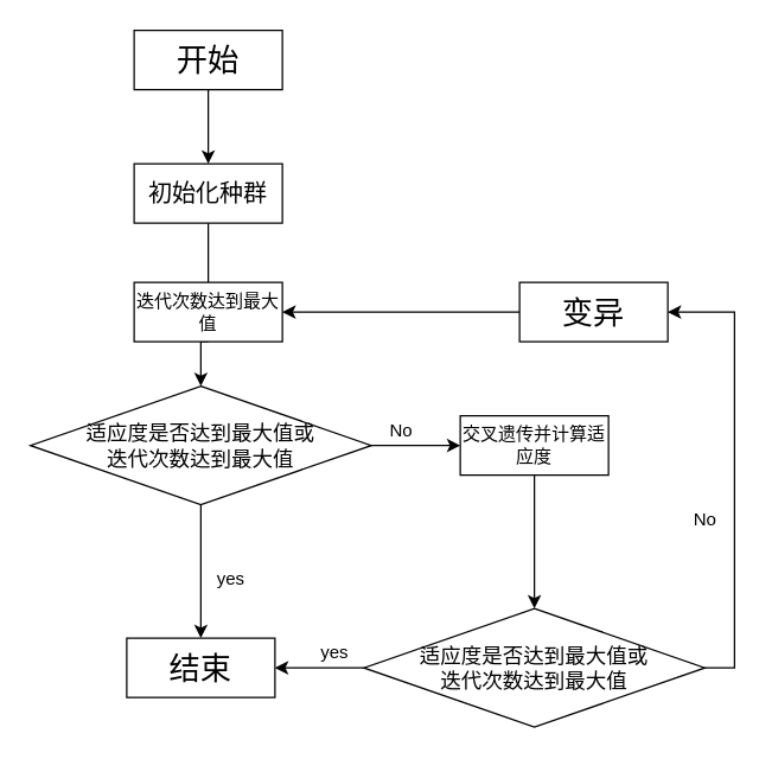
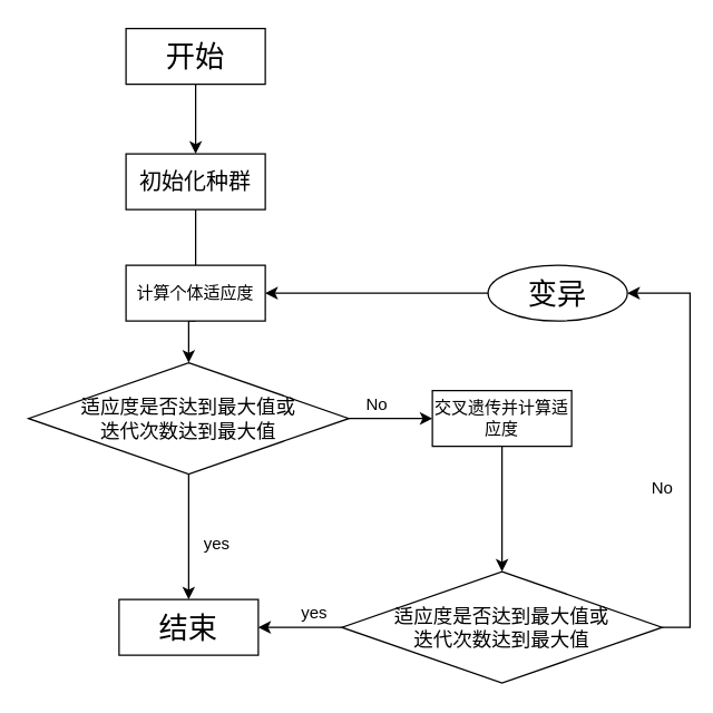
  <mxCell id="0" />
  <mxCell id="1" parent="0" />
  <mxCell id="2" style="edgeStyle=orthogonalEdgeStyle;rounded=0;orthogonalLoop=1;jettySize=auto;html=1;exitX=0.5;exitY=1;exitDx=0;exitDy=0;entryX=0.5;entryY=0;entryDx=0;entryDy=0;fontSize=12;" edge="1" parent="1" source="3" target="5"><mxGeometry relative="1" as="geometry" /></mxCell>
  <mxCell id="3" value="开始" style="rounded=0;whiteSpace=wrap;html=1;fontSize=21;" vertex="1" parent="1"><mxGeometry x="90" y="20" width="100" height="40" as="geometry" /></mxCell>
  <mxCell id="4" style="edgeStyle=orthogonalEdgeStyle;rounded=0;orthogonalLoop=1;jettySize=auto;html=1;exitX=0.5;exitY=1;exitDx=0;exitDy=0;entryX=0.5;entryY=0;entryDx=0;entryDy=0;fontSize=12;endArrow=none;" edge="1" parent="1" source="5" target="7"><mxGeometry relative="1" as="geometry" /></mxCell>
  <mxCell id="5" value="初始化种群" style="rounded=0;whiteSpace=wrap;html=1;fontSize=16;" vertex="1" parent="1"><mxGeometry x="90" y="110" width="100" height="40" as="geometry" /></mxCell>
  <mxCell id="6" style="edgeStyle=orthogonalEdgeStyle;rounded=0;orthogonalLoop=1;jettySize=auto;html=1;exitX=0.5;exitY=1;exitDx=0;exitDy=0;entryX=0.5;entryY=0;entryDx=0;entryDy=0;fontSize=12;" edge="1" parent="1" source="7" target="10"><mxGeometry relative="1" as="geometry" /></mxCell>
- <mxCell id="7" value="迭代次数达到最大值" style="rounded=0;whiteSpace=wrap;html=1;fontSize=12;" vertex="1" parent="1"><mxGeometry x="90" y="190" width="100" height="40" as="geometry" /></mxCell>
+ <mxCell id="7" value="计算个体适应度" style="rounded=0;whiteSpace=wrap;html=1;fontSize=12;" vertex="1" parent="1"><mxGeometry x="90" y="190" width="100" height="40" as="geometry" /></mxCell>
  <mxCell id="8" style="edgeStyle=orthogonalEdgeStyle;rounded=0;orthogonalLoop=1;jettySize=auto;html=1;exitX=0.5;exitY=1;exitDx=0;exitDy=0;entryX=0.5;entryY=0;entryDx=0;entryDy=0;fontSize=12;" edge="1" parent="1" source="10" target="11"><mxGeometry relative="1" as="geometry" /></mxCell>
  <mxCell id="9" style="edgeStyle=orthogonalEdgeStyle;rounded=0;orthogonalLoop=1;jettySize=auto;html=1;exitX=1;exitY=0.5;exitDx=0;exitDy=0;entryX=0;entryY=0.5;entryDx=0;entryDy=0;fontSize=12;" edge="1" parent="1" source="10" target="13"><mxGeometry relative="1" as="geometry" /></mxCell>
  <mxCell id="10" value="&lt;font style=&quot;font-size: 14px;&quot;&gt;适应度是否达到最大值或&lt;br&gt;迭代次数达到最大值&lt;/font&gt;" style="rhombus;whiteSpace=wrap;html=1;fontSize=14;" vertex="1" parent="1"><mxGeometry x="20" y="260" width="230" height="80" as="geometry" /></mxCell>
  <mxCell id="11" value="结束" style="rounded=0;whiteSpace=wrap;html=1;fontSize=21;" vertex="1" parent="1"><mxGeometry x="85" y="430" width="100" height="40" as="geometry" /></mxCell>
  <mxCell id="12" style="edgeStyle=orthogonalEdgeStyle;rounded=0;orthogonalLoop=1;jettySize=auto;html=1;exitX=0.5;exitY=1;exitDx=0;exitDy=0;entryX=0.5;entryY=0;entryDx=0;entryDy=0;fontSize=12;" edge="1" parent="1" source="13" target="18"><mxGeometry relative="1" as="geometry" /></mxCell>
  <mxCell id="13" value="交叉遗传并计算适应度" style="rounded=0;whiteSpace=wrap;html=1;fontSize=12;" vertex="1" parent="1"><mxGeometry x="310" y="280" width="100" height="40" as="geometry" /></mxCell>
  <mxCell id="14" style="edgeStyle=orthogonalEdgeStyle;rounded=0;orthogonalLoop=1;jettySize=auto;html=1;exitX=0;exitY=0.5;exitDx=0;exitDy=0;entryX=1;entryY=0.5;entryDx=0;entryDy=0;fontSize=12;" edge="1" parent="1" source="15" target="7"><mxGeometry relative="1" as="geometry" /></mxCell>
- <mxCell id="15" value="变异" style="rounded=0;whiteSpace=wrap;html=1;fontSize=21;" vertex="1" parent="1"><mxGeometry x="350" y="190" width="100" height="40" as="geometry" /></mxCell>
+ <mxCell id="15" value="变异" style="ellipse;whiteSpace=wrap;html=1;fontSize=21;" vertex="1" parent="1"><mxGeometry x="350" y="190" width="100" height="40" as="geometry" /></mxCell>
  <mxCell id="16" style="edgeStyle=orthogonalEdgeStyle;rounded=0;orthogonalLoop=1;jettySize=auto;html=1;exitX=0;exitY=0.5;exitDx=0;exitDy=0;entryX=1;entryY=0.5;entryDx=0;entryDy=0;fontSize=12;" edge="1" parent="1" source="18" target="11"><mxGeometry relative="1" as="geometry" /></mxCell>
  <mxCell id="17" style="edgeStyle=orthogonalEdgeStyle;rounded=0;orthogonalLoop=1;jettySize=auto;html=1;exitX=1;exitY=0.5;exitDx=0;exitDy=0;entryX=1;entryY=0.5;entryDx=0;entryDy=0;fontSize=12;" edge="1" parent="1" source="18" target="15"><mxGeometry relative="1" as="geometry" /></mxCell>
  <mxCell id="18" value="&lt;font style=&quot;font-size: 14px;&quot;&gt;适应度是否达到最大值或&lt;br&gt;迭代次数达到最大值&lt;/font&gt;" style="rhombus;whiteSpace=wrap;html=1;fontSize=14;" vertex="1" parent="1"><mxGeometry x="245" y="410" width="230" height="80" as="geometry" /></mxCell>
  <mxCell id="19" value="No" style="text;html=1;align=center;verticalAlign=middle;resizable=0;points=[];autosize=1;strokeColor=none;fillColor=none;fontSize=12;" vertex="1" parent="1"><mxGeometry x="255" y="280" width="30" height="20" as="geometry" /></mxCell>
  <mxCell id="20" value="yes" style="text;html=1;align=center;verticalAlign=middle;resizable=0;points=[];autosize=1;strokeColor=none;fillColor=none;fontSize=12;" vertex="1" parent="1"><mxGeometry x="140" y="380" width="30" height="20" as="geometry" /></mxCell>
  <mxCell id="21" value="yes" style="text;html=1;align=center;verticalAlign=middle;resizable=0;points=[];autosize=1;strokeColor=none;fillColor=none;fontSize=12;" vertex="1" parent="1"><mxGeometry x="210" y="430" width="30" height="20" as="geometry" /></mxCell>
  <mxCell id="22" value="No" style="text;html=1;align=center;verticalAlign=middle;resizable=0;points=[];autosize=1;strokeColor=none;fillColor=none;fontSize=12;" vertex="1" parent="1"><mxGeometry x="460" y="340" width="30" height="20" as="geometry" /></mxCell>
